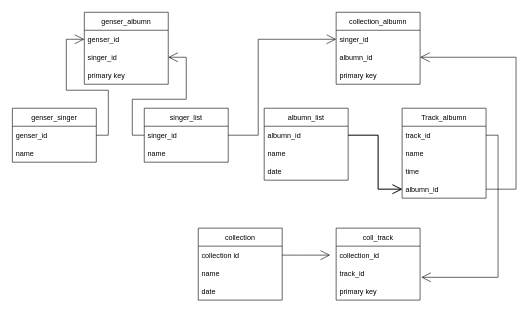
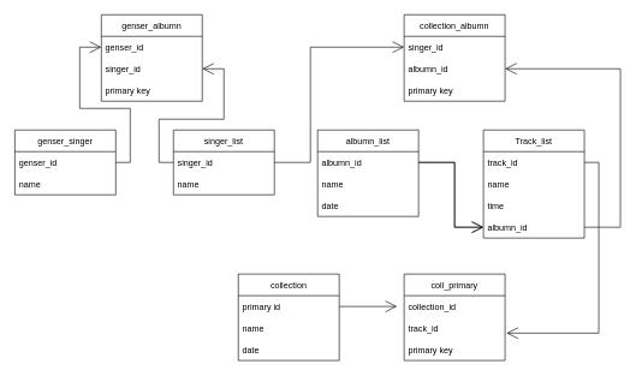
  <mxCell id="0" />
  <mxCell id="1" parent="0" />
  <mxCell id="2" value="genser_singer" style="swimlane;fontStyle=0;childLayout=stackLayout;horizontal=1;startSize=30;horizontalStack=0;resizeParent=1;resizeParentMax=0;resizeLast=0;collapsible=1;marginBottom=0;hachureGap=4;pointerEvents=0;" parent="1" vertex="1"><mxGeometry x="20" y="180" width="140" height="90" as="geometry" /></mxCell>
  <mxCell id="3" value="genser_id" style="text;strokeColor=none;fillColor=none;align=left;verticalAlign=middle;spacingLeft=4;spacingRight=4;overflow=hidden;points=[[0,0.5],[1,0.5]];portConstraint=eastwest;rotatable=0;" parent="2" vertex="1"><mxGeometry y="30" width="140" height="30" as="geometry" /></mxCell>
  <mxCell id="4" value="name" style="text;strokeColor=none;fillColor=none;align=left;verticalAlign=middle;spacingLeft=4;spacingRight=4;overflow=hidden;points=[[0,0.5],[1,0.5]];portConstraint=eastwest;rotatable=0;" parent="2" vertex="1"><mxGeometry y="60" width="140" height="30" as="geometry" /></mxCell>
  <mxCell id="5" value="singer_list" style="swimlane;fontStyle=0;childLayout=stackLayout;horizontal=1;startSize=30;horizontalStack=0;resizeParent=1;resizeParentMax=0;resizeLast=0;collapsible=1;marginBottom=0;hachureGap=4;pointerEvents=0;" parent="1" vertex="1"><mxGeometry x="240" y="180" width="140" height="90" as="geometry" /></mxCell>
  <mxCell id="6" value="singer_id" style="text;strokeColor=none;fillColor=none;align=left;verticalAlign=middle;spacingLeft=4;spacingRight=4;overflow=hidden;points=[[0,0.5],[1,0.5]];portConstraint=eastwest;rotatable=0;" parent="5" vertex="1"><mxGeometry y="30" width="140" height="30" as="geometry" /></mxCell>
  <mxCell id="7" value="name" style="text;strokeColor=none;fillColor=none;align=left;verticalAlign=middle;spacingLeft=4;spacingRight=4;overflow=hidden;points=[[0,0.5],[1,0.5]];portConstraint=eastwest;rotatable=0;" parent="5" vertex="1"><mxGeometry y="60" width="140" height="30" as="geometry" /></mxCell>
  <mxCell id="8" value="albumn_list" style="swimlane;fontStyle=0;childLayout=stackLayout;horizontal=1;startSize=30;horizontalStack=0;resizeParent=1;resizeParentMax=0;resizeLast=0;collapsible=1;marginBottom=0;hachureGap=4;pointerEvents=0;" parent="1" vertex="1"><mxGeometry x="440" y="180" width="140" height="120" as="geometry" /></mxCell>
  <mxCell id="9" value="albumn_id" style="text;strokeColor=none;fillColor=none;align=left;verticalAlign=middle;spacingLeft=4;spacingRight=4;overflow=hidden;points=[[0,0.5],[1,0.5]];portConstraint=eastwest;rotatable=0;" parent="8" vertex="1"><mxGeometry y="30" width="140" height="30" as="geometry" /></mxCell>
  <mxCell id="10" value="name" style="text;strokeColor=none;fillColor=none;align=left;verticalAlign=middle;spacingLeft=4;spacingRight=4;overflow=hidden;points=[[0,0.5],[1,0.5]];portConstraint=eastwest;rotatable=0;" parent="8" vertex="1"><mxGeometry y="60" width="140" height="30" as="geometry" /></mxCell>
  <mxCell id="11" value="date" style="text;strokeColor=none;fillColor=none;align=left;verticalAlign=middle;spacingLeft=4;spacingRight=4;overflow=hidden;points=[[0,0.5],[1,0.5]];portConstraint=eastwest;rotatable=0;" parent="8" vertex="1"><mxGeometry y="90" width="140" height="30" as="geometry" /></mxCell>
- <mxCell id="12" value="Track_albumn" style="swimlane;fontStyle=0;childLayout=stackLayout;horizontal=1;startSize=30;horizontalStack=0;resizeParent=1;resizeParentMax=0;resizeLast=0;collapsible=1;marginBottom=0;hachureGap=4;pointerEvents=0;" parent="1" vertex="1"><mxGeometry x="670" y="180" width="140" height="150" as="geometry" /></mxCell>
+ <mxCell id="12" value="Track_list" style="swimlane;fontStyle=0;childLayout=stackLayout;horizontal=1;startSize=30;horizontalStack=0;resizeParent=1;resizeParentMax=0;resizeLast=0;collapsible=1;marginBottom=0;hachureGap=4;pointerEvents=0;" parent="1" vertex="1"><mxGeometry x="670" y="180" width="140" height="150" as="geometry" /></mxCell>
  <mxCell id="13" value="track_id" style="text;strokeColor=none;fillColor=none;align=left;verticalAlign=middle;spacingLeft=4;spacingRight=4;overflow=hidden;points=[[0,0.5],[1,0.5]];portConstraint=eastwest;rotatable=0;" parent="12" vertex="1"><mxGeometry y="30" width="140" height="30" as="geometry" /></mxCell>
  <mxCell id="14" value="name" style="text;strokeColor=none;fillColor=none;align=left;verticalAlign=middle;spacingLeft=4;spacingRight=4;overflow=hidden;points=[[0,0.5],[1,0.5]];portConstraint=eastwest;rotatable=0;" parent="12" vertex="1"><mxGeometry y="60" width="140" height="30" as="geometry" /></mxCell>
  <mxCell id="15" value="time" style="text;strokeColor=none;fillColor=none;align=left;verticalAlign=middle;spacingLeft=4;spacingRight=4;overflow=hidden;points=[[0,0.5],[1,0.5]];portConstraint=eastwest;rotatable=0;" parent="12" vertex="1"><mxGeometry y="90" width="140" height="30" as="geometry" /></mxCell>
  <mxCell id="16" value="albumn_id" style="text;strokeColor=none;fillColor=none;align=left;verticalAlign=middle;spacingLeft=4;spacingRight=4;overflow=hidden;points=[[0,0.5],[1,0.5]];portConstraint=eastwest;rotatable=0;" parent="12" vertex="1"><mxGeometry y="120" width="140" height="30" as="geometry" /></mxCell>
  <mxCell id="17" value="collection" style="swimlane;fontStyle=0;childLayout=stackLayout;horizontal=1;startSize=30;horizontalStack=0;resizeParent=1;resizeParentMax=0;resizeLast=0;collapsible=1;marginBottom=0;hachureGap=4;pointerEvents=0;" parent="1" vertex="1"><mxGeometry x="330" y="380" width="140" height="120" as="geometry" /></mxCell>
- <mxCell id="18" value="collection id" style="text;strokeColor=none;fillColor=none;align=left;verticalAlign=middle;spacingLeft=4;spacingRight=4;overflow=hidden;points=[[0,0.5],[1,0.5]];portConstraint=eastwest;rotatable=0;" parent="17" vertex="1"><mxGeometry y="30" width="140" height="30" as="geometry" /></mxCell>
+ <mxCell id="18" value="primary id" style="text;strokeColor=none;fillColor=none;align=left;verticalAlign=middle;spacingLeft=4;spacingRight=4;overflow=hidden;points=[[0,0.5],[1,0.5]];portConstraint=eastwest;rotatable=0;" parent="17" vertex="1"><mxGeometry y="30" width="140" height="30" as="geometry" /></mxCell>
  <mxCell id="19" value="name" style="text;strokeColor=none;fillColor=none;align=left;verticalAlign=middle;spacingLeft=4;spacingRight=4;overflow=hidden;points=[[0,0.5],[1,0.5]];portConstraint=eastwest;rotatable=0;" parent="17" vertex="1"><mxGeometry y="60" width="140" height="30" as="geometry" /></mxCell>
  <mxCell id="20" value="date" style="text;strokeColor=none;fillColor=none;align=left;verticalAlign=middle;spacingLeft=4;spacingRight=4;overflow=hidden;points=[[0,0.5],[1,0.5]];portConstraint=eastwest;rotatable=0;" parent="17" vertex="1"><mxGeometry y="90" width="140" height="30" as="geometry" /></mxCell>
  <mxCell id="21" value="genser_albumn" style="swimlane;fontStyle=0;childLayout=stackLayout;horizontal=1;startSize=30;horizontalStack=0;resizeParent=1;resizeParentMax=0;resizeLast=0;collapsible=1;marginBottom=0;hachureGap=4;pointerEvents=0;" parent="1" vertex="1"><mxGeometry x="140" y="20" width="140" height="120" as="geometry" /></mxCell>
  <mxCell id="22" value="genser_id" style="text;strokeColor=none;fillColor=none;align=left;verticalAlign=middle;spacingLeft=4;spacingRight=4;overflow=hidden;points=[[0,0.5],[1,0.5]];portConstraint=eastwest;rotatable=0;" parent="21" vertex="1"><mxGeometry y="30" width="140" height="30" as="geometry" /></mxCell>
  <mxCell id="23" value="singer_id" style="text;strokeColor=none;fillColor=none;align=left;verticalAlign=middle;spacingLeft=4;spacingRight=4;overflow=hidden;points=[[0,0.5],[1,0.5]];portConstraint=eastwest;rotatable=0;" parent="21" vertex="1"><mxGeometry y="60" width="140" height="30" as="geometry" /></mxCell>
  <mxCell id="24" value="primary key" style="text;strokeColor=none;fillColor=none;align=left;verticalAlign=middle;spacingLeft=4;spacingRight=4;overflow=hidden;points=[[0,0.5],[1,0.5]];portConstraint=eastwest;rotatable=0;" vertex="1" parent="21"><mxGeometry y="90" width="140" height="30" as="geometry" /></mxCell>
  <mxCell id="25" value="collection_albumn" style="swimlane;fontStyle=0;childLayout=stackLayout;horizontal=1;startSize=30;horizontalStack=0;resizeParent=1;resizeParentMax=0;resizeLast=0;collapsible=1;marginBottom=0;hachureGap=4;pointerEvents=0;" parent="1" vertex="1"><mxGeometry x="560" y="20" width="140" height="120" as="geometry" /></mxCell>
  <mxCell id="26" value="singer_id" style="text;strokeColor=none;fillColor=none;align=left;verticalAlign=middle;spacingLeft=4;spacingRight=4;overflow=hidden;points=[[0,0.5],[1,0.5]];portConstraint=eastwest;rotatable=0;" parent="25" vertex="1"><mxGeometry y="30" width="140" height="30" as="geometry" /></mxCell>
  <mxCell id="27" value="albumn_id" style="text;strokeColor=none;fillColor=none;align=left;verticalAlign=middle;spacingLeft=4;spacingRight=4;overflow=hidden;points=[[0,0.5],[1,0.5]];portConstraint=eastwest;rotatable=0;" parent="25" vertex="1"><mxGeometry y="60" width="140" height="30" as="geometry" /></mxCell>
  <mxCell id="28" value="primary key" style="text;strokeColor=none;fillColor=none;align=left;verticalAlign=middle;spacingLeft=4;spacingRight=4;overflow=hidden;points=[[0,0.5],[1,0.5]];portConstraint=eastwest;rotatable=0;" vertex="1" parent="25"><mxGeometry y="90" width="140" height="30" as="geometry" /></mxCell>
- <mxCell id="29" value="coll_track" style="swimlane;fontStyle=0;childLayout=stackLayout;horizontal=1;startSize=30;horizontalStack=0;resizeParent=1;resizeParentMax=0;resizeLast=0;collapsible=1;marginBottom=0;hachureGap=4;pointerEvents=0;" parent="1" vertex="1"><mxGeometry x="560" y="380" width="140" height="120" as="geometry" /></mxCell>
+ <mxCell id="29" value="coll_primary" style="swimlane;fontStyle=0;childLayout=stackLayout;horizontal=1;startSize=30;horizontalStack=0;resizeParent=1;resizeParentMax=0;resizeLast=0;collapsible=1;marginBottom=0;hachureGap=4;pointerEvents=0;" parent="1" vertex="1"><mxGeometry x="560" y="380" width="140" height="120" as="geometry" /></mxCell>
  <mxCell id="30" value="collection_id" style="text;strokeColor=none;fillColor=none;align=left;verticalAlign=middle;spacingLeft=4;spacingRight=4;overflow=hidden;points=[[0,0.5],[1,0.5]];portConstraint=eastwest;rotatable=0;" parent="29" vertex="1"><mxGeometry y="30" width="140" height="30" as="geometry" /></mxCell>
  <mxCell id="31" value="track_id" style="text;strokeColor=none;fillColor=none;align=left;verticalAlign=middle;spacingLeft=4;spacingRight=4;overflow=hidden;points=[[0,0.5],[1,0.5]];portConstraint=eastwest;rotatable=0;" parent="29" vertex="1"><mxGeometry y="60" width="140" height="30" as="geometry" /></mxCell>
  <mxCell id="32" value="primary key" style="text;strokeColor=none;fillColor=none;align=left;verticalAlign=middle;spacingLeft=4;spacingRight=4;overflow=hidden;points=[[0,0.5],[1,0.5]];portConstraint=eastwest;rotatable=0;" vertex="1" parent="29"><mxGeometry y="90" width="140" height="30" as="geometry" /></mxCell>
  <mxCell id="33" style="edgeStyle=orthogonalEdgeStyle;rounded=0;orthogonalLoop=1;jettySize=auto;html=1;exitX=1;exitY=0.5;exitDx=0;exitDy=0;endArrow=open;startSize=14;endSize=14;sourcePerimeterSpacing=8;targetPerimeterSpacing=8;" parent="1" source="18" edge="1"><mxGeometry relative="1" as="geometry"><mxPoint x="550" y="425" as="targetPoint" /></mxGeometry></mxCell>
  <mxCell id="34" style="edgeStyle=orthogonalEdgeStyle;rounded=0;orthogonalLoop=1;jettySize=auto;html=1;exitX=1;exitY=0.5;exitDx=0;exitDy=0;endArrow=open;startSize=14;endSize=14;sourcePerimeterSpacing=8;targetPerimeterSpacing=8;entryX=1.014;entryY=0.733;entryDx=0;entryDy=0;entryPerimeter=0;" parent="1" source="13" target="31" edge="1"><mxGeometry relative="1" as="geometry"><mxPoint x="830" y="460" as="targetPoint" /><Array as="points"><mxPoint x="830" y="225" /><mxPoint x="830" y="462" /></Array></mxGeometry></mxCell>
  <mxCell id="35" style="edgeStyle=orthogonalEdgeStyle;rounded=0;orthogonalLoop=1;jettySize=auto;html=1;exitX=1;exitY=0.5;exitDx=0;exitDy=0;endArrow=open;startSize=14;endSize=14;sourcePerimeterSpacing=8;targetPerimeterSpacing=8;entryX=0;entryY=0.5;entryDx=0;entryDy=0;" parent="1" source="9" target="16" edge="1"><mxGeometry relative="1" as="geometry"><mxPoint x="630" y="320" as="targetPoint" /><Array as="points"><mxPoint x="630" y="225" /><mxPoint x="630" y="315" /></Array></mxGeometry></mxCell>
  <mxCell id="36" style="edgeStyle=orthogonalEdgeStyle;rounded=0;orthogonalLoop=1;jettySize=auto;html=1;exitX=1;exitY=0.5;exitDx=0;exitDy=0;entryX=0;entryY=0.5;entryDx=0;entryDy=0;endArrow=open;startSize=14;endSize=14;sourcePerimeterSpacing=8;targetPerimeterSpacing=8;" parent="1" source="3" target="22" edge="1"><mxGeometry relative="1" as="geometry" /></mxCell>
  <mxCell id="37" style="edgeStyle=orthogonalEdgeStyle;rounded=0;orthogonalLoop=1;jettySize=auto;html=1;exitX=0;exitY=0.5;exitDx=0;exitDy=0;entryX=1;entryY=0.5;entryDx=0;entryDy=0;endArrow=open;startSize=14;endSize=14;sourcePerimeterSpacing=8;targetPerimeterSpacing=8;" parent="1" source="6" target="23" edge="1"><mxGeometry relative="1" as="geometry" /></mxCell>
  <mxCell id="38" style="edgeStyle=orthogonalEdgeStyle;rounded=0;orthogonalLoop=1;jettySize=auto;html=1;exitX=1;exitY=0.5;exitDx=0;exitDy=0;entryX=0;entryY=0.5;entryDx=0;entryDy=0;endArrow=open;startSize=14;endSize=14;sourcePerimeterSpacing=8;targetPerimeterSpacing=8;" parent="1" source="6" target="26" edge="1"><mxGeometry relative="1" as="geometry"><Array as="points"><mxPoint x="430" y="225" /><mxPoint x="430" y="65" /></Array></mxGeometry></mxCell>
  <mxCell id="39" style="edgeStyle=orthogonalEdgeStyle;rounded=0;orthogonalLoop=1;jettySize=auto;html=1;exitX=1;exitY=0.5;exitDx=0;exitDy=0;entryX=0;entryY=0.5;entryDx=0;entryDy=0;endArrow=open;startSize=14;endSize=14;sourcePerimeterSpacing=8;targetPerimeterSpacing=8;" parent="1" source="9" target="16" edge="1"><mxGeometry relative="1" as="geometry"><Array as="points"><mxPoint x="630" y="225" /><mxPoint x="630" y="315" /></Array></mxGeometry></mxCell>
  <mxCell id="40" style="edgeStyle=orthogonalEdgeStyle;rounded=0;orthogonalLoop=1;jettySize=auto;html=1;exitX=1;exitY=0.5;exitDx=0;exitDy=0;entryX=1;entryY=0.5;entryDx=0;entryDy=0;endArrow=open;startSize=14;endSize=14;sourcePerimeterSpacing=8;targetPerimeterSpacing=8;" edge="1" parent="1" source="16" target="27"><mxGeometry relative="1" as="geometry"><Array as="points"><mxPoint x="860" y="315" /><mxPoint x="860" y="95" /></Array></mxGeometry></mxCell>
